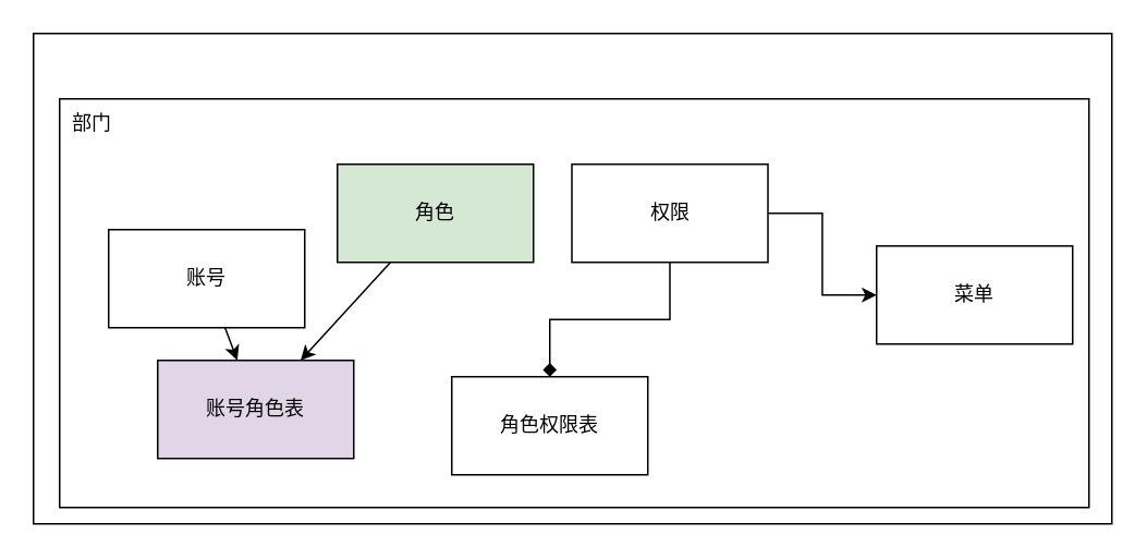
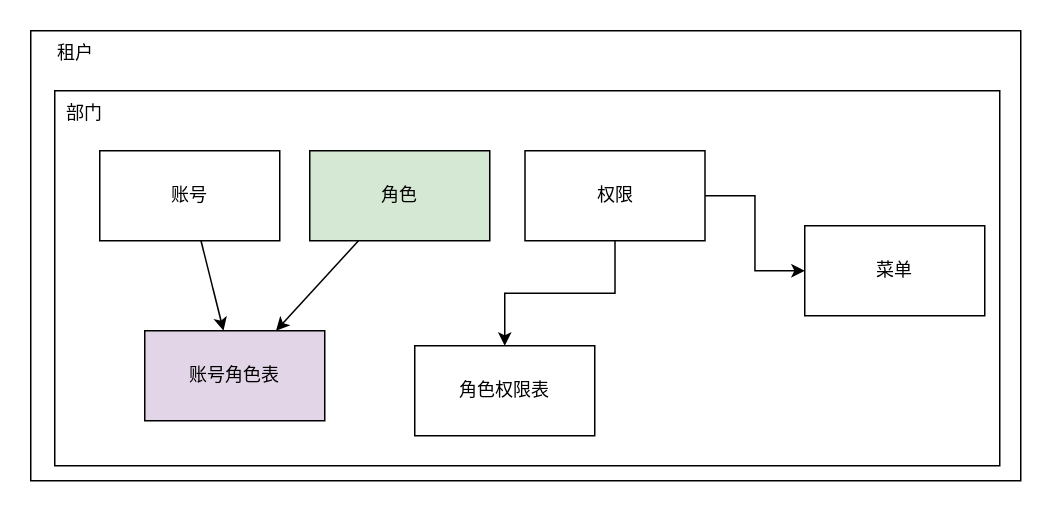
  <mxCell id="0" />
  <mxCell id="1" parent="0" />
  <mxCell id="2" value="" style="rounded=0;whiteSpace=wrap;html=1;" vertex="1" parent="1"><mxGeometry x="20" y="20" width="660" height="300" as="geometry" /></mxCell>
+ <mxCell id="3" value="租户" style="text;html=1;strokeColor=none;fillColor=none;align=center;verticalAlign=middle;whiteSpace=wrap;rounded=0;" vertex="1" parent="1"><mxGeometry x="20" y="20" width="60" height="30" as="geometry" /></mxCell>
  <mxCell id="4" value="" style="rounded=0;whiteSpace=wrap;html=1;" vertex="1" parent="1"><mxGeometry x="36" y="60" width="630" height="250" as="geometry" /></mxCell>
  <mxCell id="5" style="rounded=0;orthogonalLoop=1;jettySize=auto;html=1;" edge="1" parent="1" source="6" target="12"><mxGeometry relative="1" as="geometry" /></mxCell>
- <mxCell id="6" value="账号" style="rounded=0;whiteSpace=wrap;html=1;" vertex="1" parent="1"><mxGeometry x="66" y="140" width="120" height="60" as="geometry" /></mxCell>
+ <mxCell id="6" value="账号" style="rounded=0;whiteSpace=wrap;html=1;" vertex="1" parent="1"><mxGeometry x="66" y="100" width="120" height="60" as="geometry" /></mxCell>
  <mxCell id="7" style="rounded=0;orthogonalLoop=1;jettySize=auto;html=1;" edge="1" parent="1" source="8" target="12"><mxGeometry relative="1" as="geometry" /></mxCell>
  <mxCell id="8" value="角色" style="rounded=0;whiteSpace=wrap;html=1;fillColor=#d5e8d4;" vertex="1" parent="1"><mxGeometry x="206" y="100" width="120" height="60" as="geometry" /></mxCell>
- <mxCell id="9" style="edgeStyle=orthogonalEdgeStyle;rounded=0;orthogonalLoop=1;jettySize=auto;html=1;entryX=0.5;entryY=0;entryDx=0;entryDy=0;endArrow=diamond;" edge="1" parent="1" source="11" target="13"><mxGeometry relative="1" as="geometry" /></mxCell>
+ <mxCell id="9" style="edgeStyle=orthogonalEdgeStyle;rounded=0;orthogonalLoop=1;jettySize=auto;html=1;entryX=0.5;entryY=0;entryDx=0;entryDy=0;" edge="1" parent="1" source="11" target="13"><mxGeometry relative="1" as="geometry" /></mxCell>
  <mxCell id="10" style="edgeStyle=orthogonalEdgeStyle;rounded=0;orthogonalLoop=1;jettySize=auto;html=1;exitX=1;exitY=0.5;exitDx=0;exitDy=0;" edge="1" parent="1" source="11" target="14"><mxGeometry relative="1" as="geometry" /></mxCell>
  <mxCell id="11" value="权限" style="rounded=0;whiteSpace=wrap;html=1;" vertex="1" parent="1"><mxGeometry x="349.5" y="100" width="120" height="60" as="geometry" /></mxCell>
  <mxCell id="12" value="账号角色表" style="rounded=0;whiteSpace=wrap;html=1;fillColor=#e1d5e7;" vertex="1" parent="1"><mxGeometry x="96" y="220" width="120" height="60" as="geometry" /></mxCell>
  <mxCell id="13" value="角色权限表" style="rounded=0;whiteSpace=wrap;html=1;" vertex="1" parent="1"><mxGeometry x="276" y="230" width="120" height="60" as="geometry" /></mxCell>
  <mxCell id="14" value="菜单" style="rounded=0;whiteSpace=wrap;html=1;" vertex="1" parent="1"><mxGeometry x="536" y="150" width="120" height="60" as="geometry" /></mxCell>
  <mxCell id="15" style="edgeStyle=orthogonalEdgeStyle;rounded=0;orthogonalLoop=1;jettySize=auto;html=1;exitX=0.5;exitY=1;exitDx=0;exitDy=0;" edge="1" parent="1"><mxGeometry relative="1" as="geometry"><mxPoint x="506" y="240" as="sourcePoint" /><mxPoint x="506" y="240" as="targetPoint" /></mxGeometry></mxCell>
  <mxCell id="16" value="部门" style="text;html=1;strokeColor=none;fillColor=none;align=center;verticalAlign=middle;whiteSpace=wrap;rounded=0;" vertex="1" parent="1"><mxGeometry x="26" y="60" width="60" height="30" as="geometry" /></mxCell>
